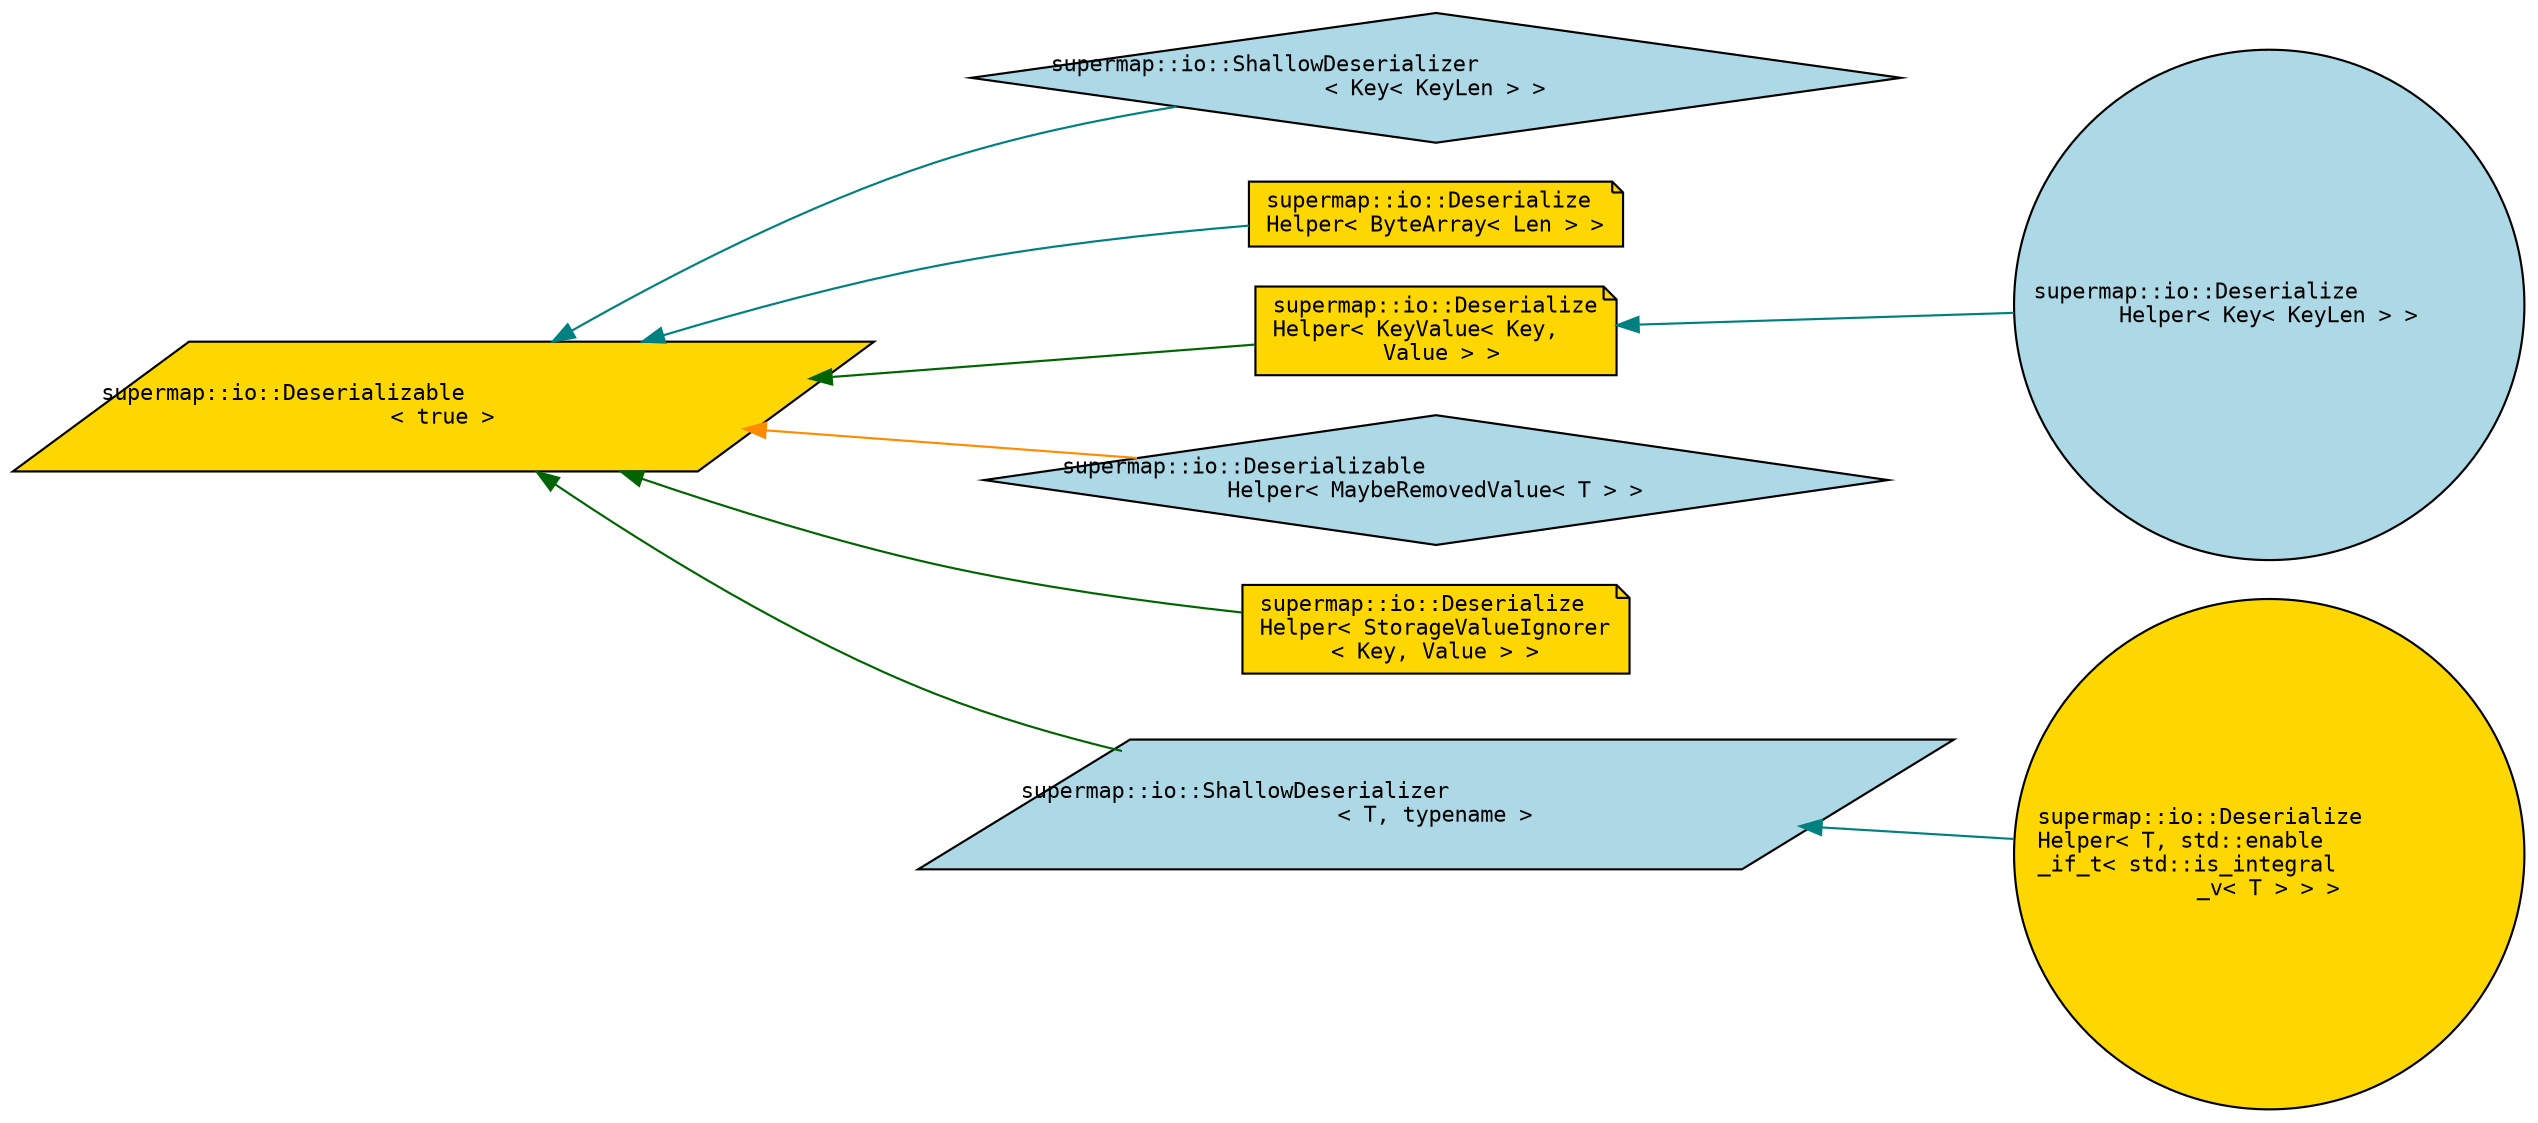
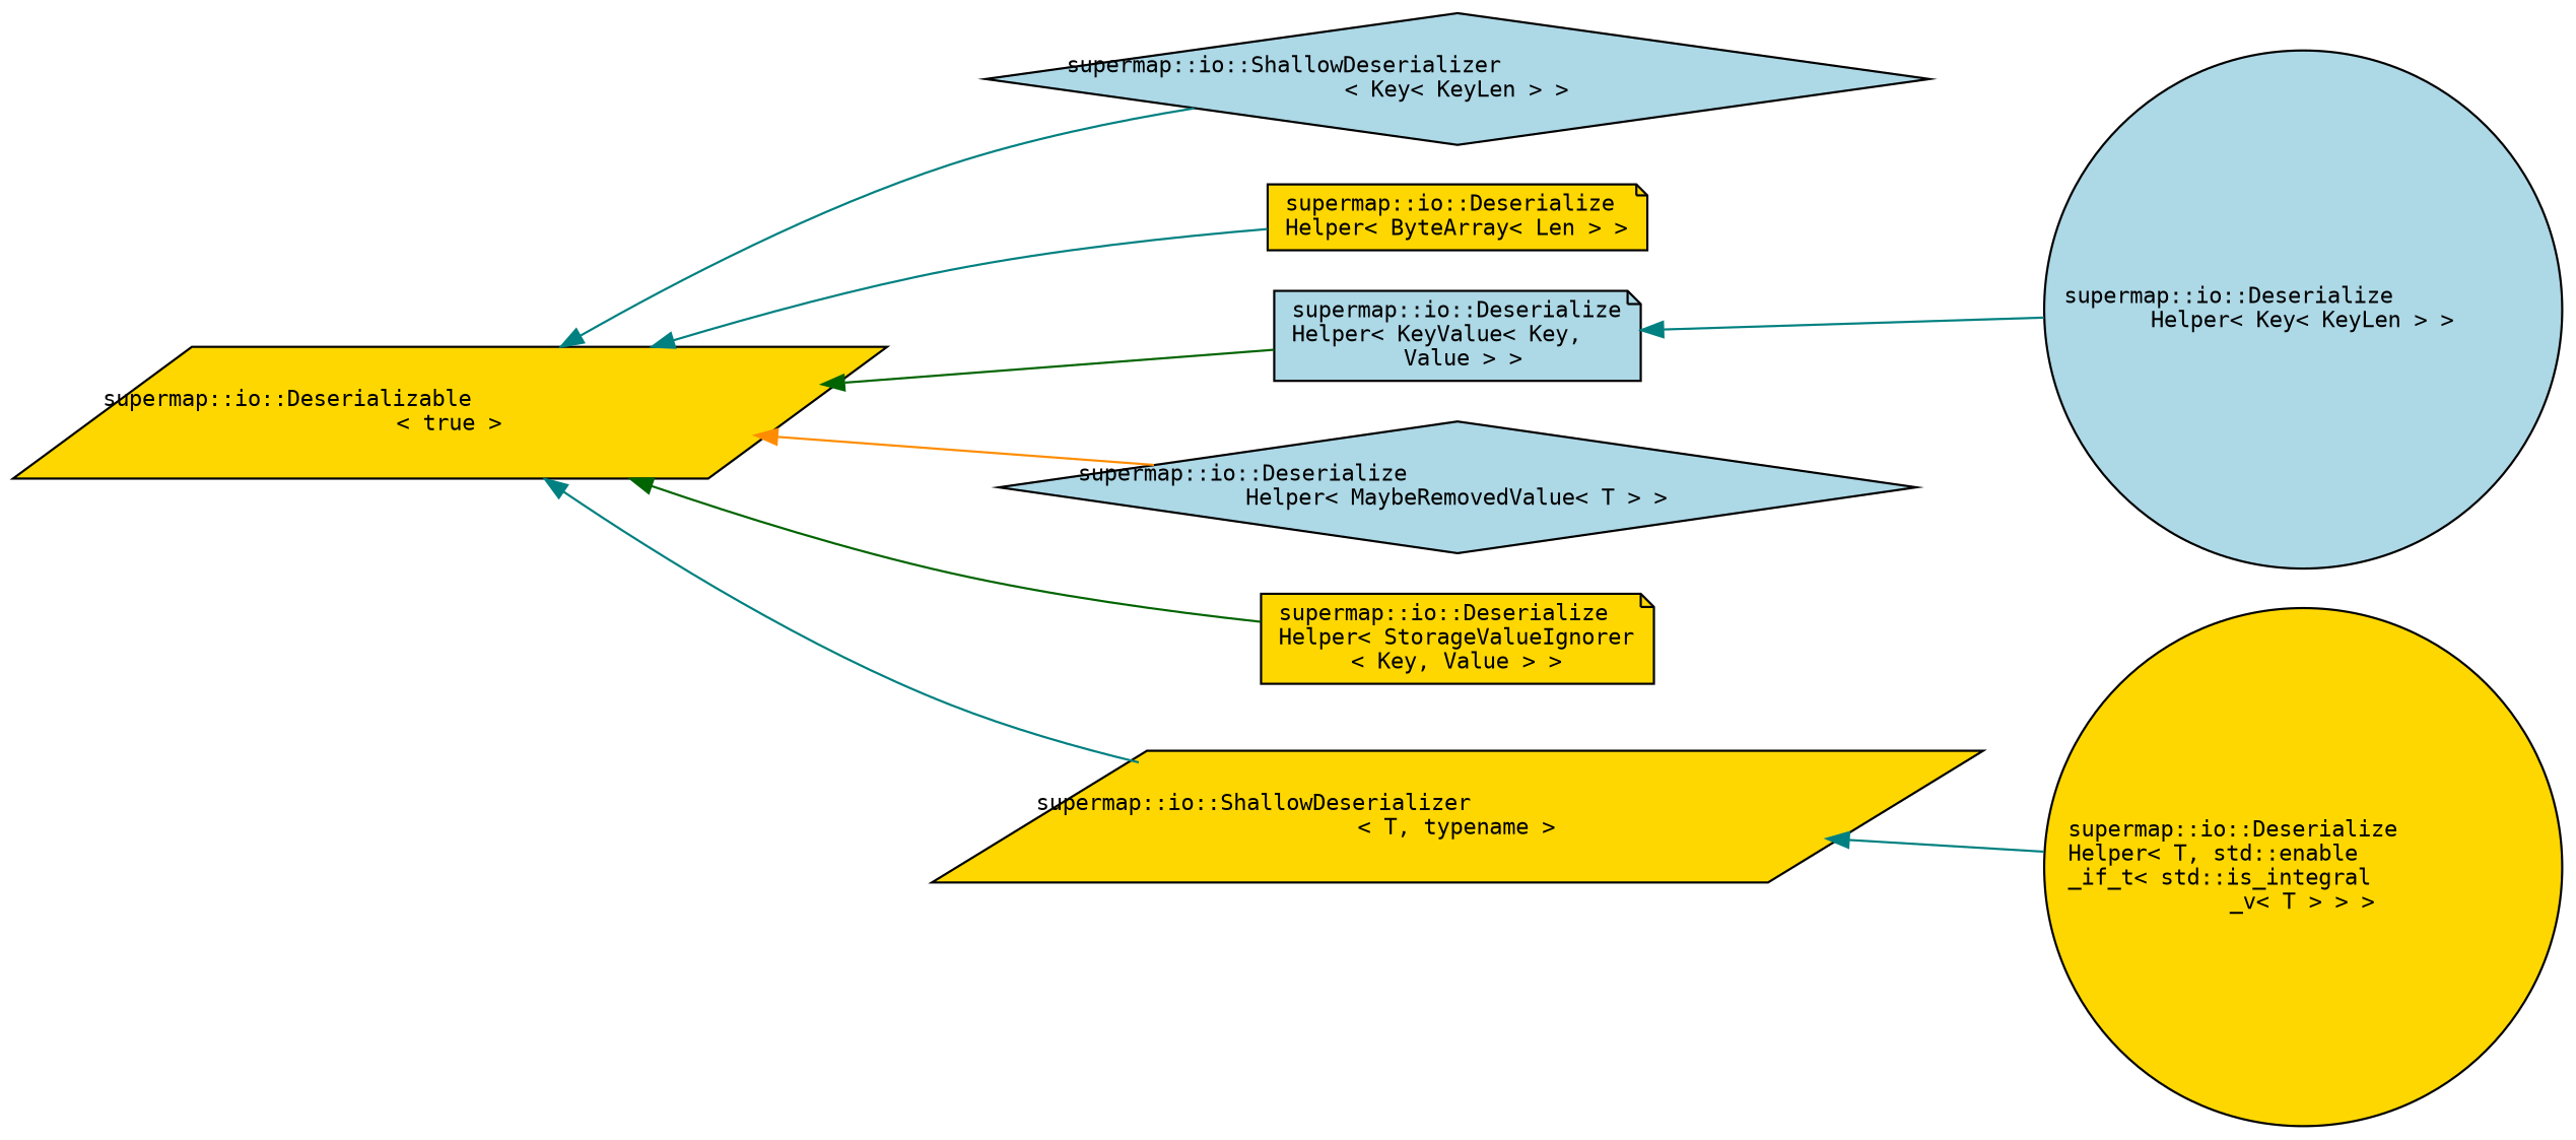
  digraph {
    fontname="DejaVu Sans Mono"
    rankdir=LR
    node [color=black fillcolor=gold fontname="DejaVu Sans Mono" fontsize=10 shape=note style=filled]
    edge [color=teal dir=back fontname="DejaVu Sans Mono" fontsize=10 labelfontname=Helvetica labelfontsize=10 style=solid]
    n1 [height=0.2 label="supermap::io::Deserializable\l\< true \>" shape=parallelogram width=0.4]
    n2 [fillcolor=lightblue height=0.2 label="supermap::io::ShallowDeserializer\l\< Key\< KeyLen \> \>" shape=diamond width=0.4]
    n3 [height=0.2 label="supermap::io::Deserialize\lHelper\< ByteArray\< Len \> \>" width=0.4]
-   n4 [height=0.2 label="supermap::io::Deserialize\lHelper\< KeyValue\< Key,\l Value \> \>" width=0.4]
-   n5 [fillcolor=lightblue height=0.2 label="supermap::io::Deserializable\lHelper\< MaybeRemovedValue\< T \> \>" shape=diamond width=0.4]
+   n4 [fillcolor=lightblue height=0.2 label="supermap::io::Deserialize\lHelper\< KeyValue\< Key,\l Value \> \>" width=0.4]
+   n5 [fillcolor=lightblue height=0.2 label="supermap::io::Deserialize\lHelper\< MaybeRemovedValue\< T \> \>" shape=diamond width=0.4]
    n6 [height=0.2 label="supermap::io::Deserialize\lHelper\< StorageValueIgnorer\l\< Key, Value \> \>" width=0.4]
-   n7 [fillcolor=lightblue height=0.2 label="supermap::io::ShallowDeserializer\l\< T, typename \>" shape=parallelogram width=0.4]
+   n7 [height=0.2 label="supermap::io::ShallowDeserializer\l\< T, typename \>" shape=parallelogram width=0.4]
    n8 [fillcolor=lightblue height=0.2 label="supermap::io::Deserialize\lHelper\< Key\< KeyLen \> \>" shape=circle width=0.4]
    n9 [height=0.2 label="supermap::io::Deserialize\lHelper\< T, std::enable\l_if_t\< std::is_integral\l_v\< T \> \> \>" shape=circle width=0.4]
    n1 -> n2
    n1 -> n3
    n1 -> n4 [color=darkgreen]
    n1 -> n5 [color=darkorange]
    n1 -> n6 [color=darkgreen]
-   n1 -> n7 [color=darkgreen]
+   n1 -> n7
    n4 -> n8
    n7 -> n9
  }
